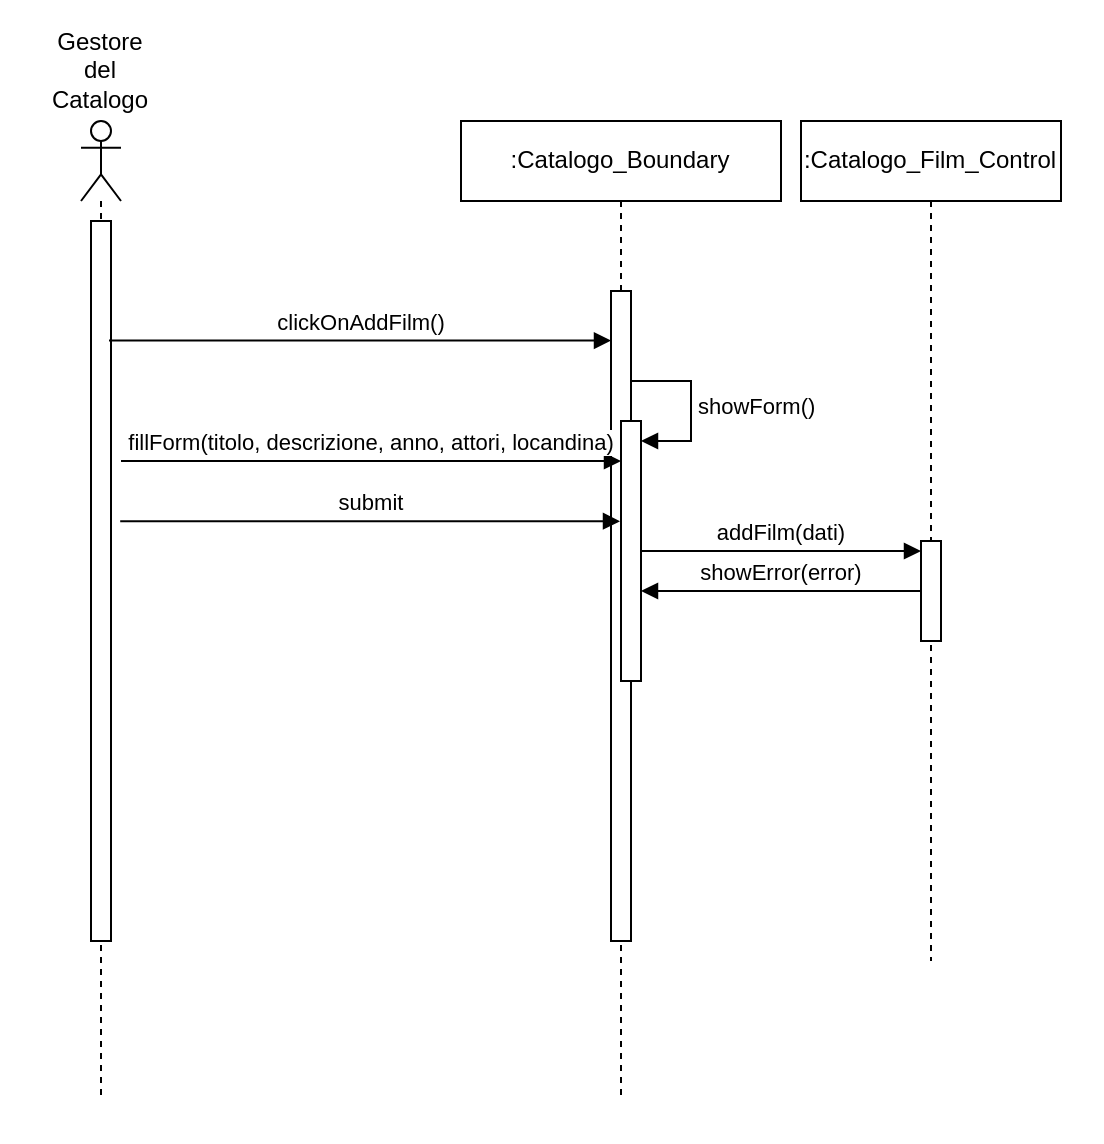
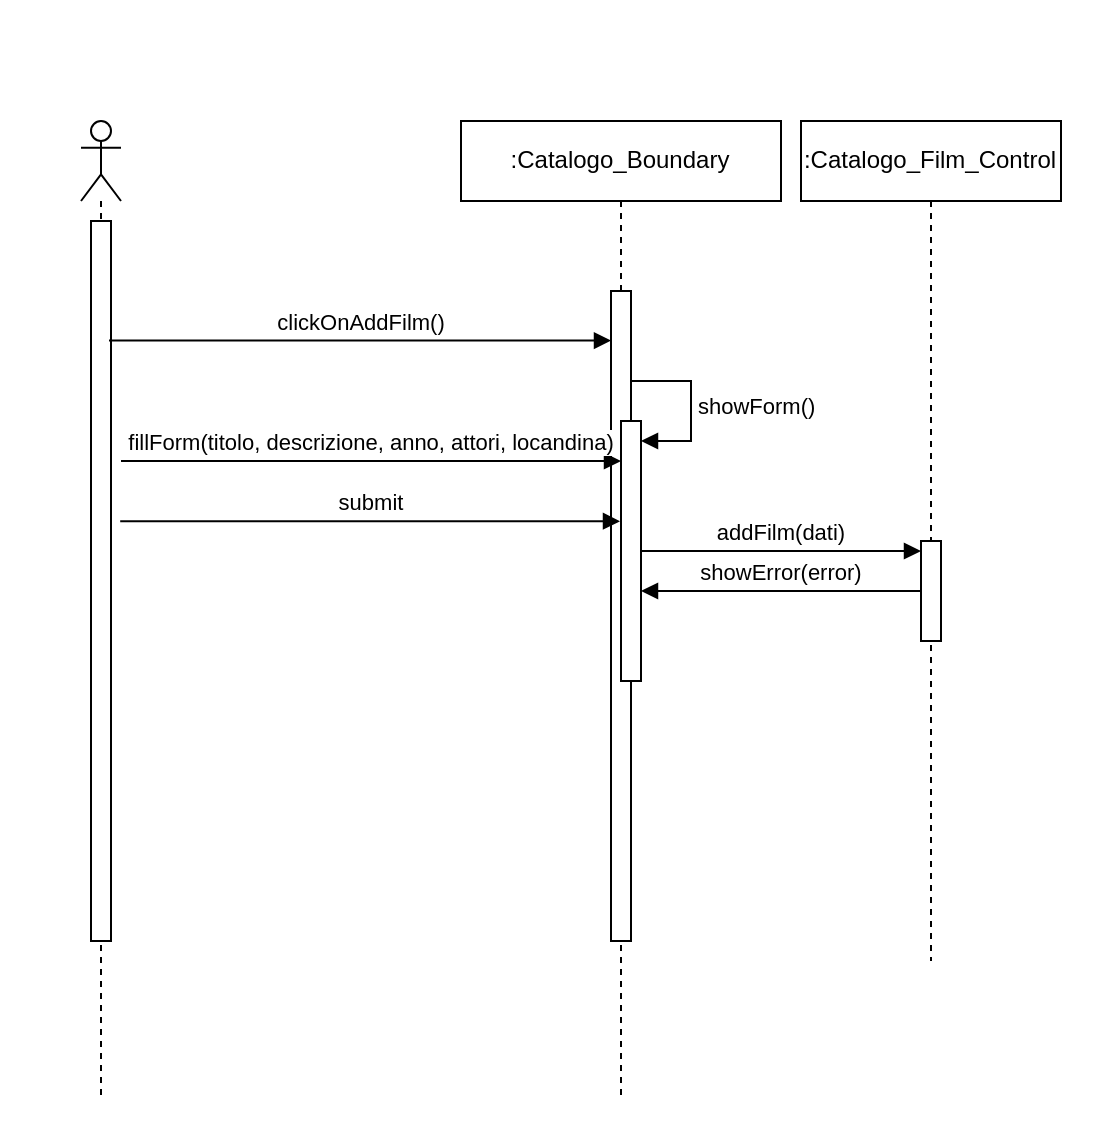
  <mxCell id="0" />
  <mxCell id="1" parent="0" />
  <mxCell id="2" value="" style="shape=umlLifeline;perimeter=lifelinePerimeter;whiteSpace=wrap;html=1;container=1;dropTarget=0;collapsible=0;recursiveResize=0;outlineConnect=0;portConstraint=eastwest;newEdgeStyle={&quot;curved&quot;:0,&quot;rounded&quot;:0};participant=umlActor;" parent="1" vertex="1"><mxGeometry x="40" y="60" width="20" height="490" as="geometry" /></mxCell>
  <mxCell id="3" value="" style="html=1;points=[[0,0,0,0,5],[0,1,0,0,-5],[1,0,0,0,5],[1,1,0,0,-5]];perimeter=orthogonalPerimeter;outlineConnect=0;targetShapes=umlLifeline;portConstraint=eastwest;newEdgeStyle={&quot;curved&quot;:0,&quot;rounded&quot;:0};" parent="2" vertex="1"><mxGeometry x="5" y="50" width="10" height="360" as="geometry" /></mxCell>
- <mxCell id="4" value="Gestore del Catalogo" style="text;html=1;align=center;verticalAlign=middle;whiteSpace=wrap;rounded=0;" parent="1" vertex="1"><mxGeometry x="20" y="20" width="60" height="30" as="geometry" /></mxCell>
  <mxCell id="5" value="clickOnAddFilm()" style="html=1;verticalAlign=bottom;endArrow=block;curved=0;rounded=0;exitX=0.8;exitY=0.166;exitDx=0;exitDy=0;exitPerimeter=0;" parent="1" target="7" edge="1"><mxGeometry width="80" relative="1" as="geometry"><mxPoint x="54" y="169.76" as="sourcePoint" /><mxPoint x="210" y="170" as="targetPoint" /></mxGeometry></mxCell>
  <mxCell id="6" value=":Catalogo_Boundary" style="shape=umlLifeline;perimeter=lifelinePerimeter;whiteSpace=wrap;html=1;container=1;dropTarget=0;collapsible=0;recursiveResize=0;outlineConnect=0;portConstraint=eastwest;newEdgeStyle={&quot;curved&quot;:0,&quot;rounded&quot;:0};" parent="1" vertex="1"><mxGeometry x="230" y="60" width="160" height="490" as="geometry" /></mxCell>
  <mxCell id="7" value="" style="html=1;points=[[0,0,0,0,5],[0,1,0,0,-5],[1,0,0,0,5],[1,1,0,0,-5]];perimeter=orthogonalPerimeter;outlineConnect=0;targetShapes=umlLifeline;portConstraint=eastwest;newEdgeStyle={&quot;curved&quot;:0,&quot;rounded&quot;:0};" parent="6" vertex="1"><mxGeometry x="75" y="85" width="10" height="325" as="geometry" /></mxCell>
  <mxCell id="8" value="" style="html=1;points=[[0,0,0,0,5],[0,1,0,0,-5],[1,0,0,0,5],[1,1,0,0,-5]];perimeter=orthogonalPerimeter;outlineConnect=0;targetShapes=umlLifeline;portConstraint=eastwest;newEdgeStyle={&quot;curved&quot;:0,&quot;rounded&quot;:0};" parent="6" vertex="1"><mxGeometry x="80" y="150" width="10" height="130" as="geometry" /></mxCell>
  <mxCell id="9" value="showForm()" style="html=1;align=left;spacingLeft=2;endArrow=block;rounded=0;edgeStyle=orthogonalEdgeStyle;curved=0;rounded=0;" parent="6" target="8" edge="1"><mxGeometry relative="1" as="geometry"><mxPoint x="85" y="130" as="sourcePoint" /><Array as="points"><mxPoint x="115" y="160" /></Array></mxGeometry></mxCell>
  <mxCell id="10" value=":Catalogo_Film_Control" style="shape=umlLifeline;perimeter=lifelinePerimeter;whiteSpace=wrap;html=1;container=1;dropTarget=0;collapsible=0;recursiveResize=0;outlineConnect=0;portConstraint=eastwest;newEdgeStyle={&quot;curved&quot;:0,&quot;rounded&quot;:0};" parent="1" vertex="1"><mxGeometry x="400" y="60" width="130" height="420" as="geometry" /></mxCell>
  <mxCell id="11" value="" style="html=1;points=[[0,0,0,0,5],[0,1,0,0,-5],[1,0,0,0,5],[1,1,0,0,-5]];perimeter=orthogonalPerimeter;outlineConnect=0;targetShapes=umlLifeline;portConstraint=eastwest;newEdgeStyle={&quot;curved&quot;:0,&quot;rounded&quot;:0};" parent="10" vertex="1"><mxGeometry x="60" y="210" width="10" height="50" as="geometry" /></mxCell>
  <mxCell id="12" value="fillForm(titolo, descrizione, anno, attori, locandina)" style="html=1;verticalAlign=bottom;endArrow=block;curved=0;rounded=0;" parent="1" target="8" edge="1"><mxGeometry width="80" relative="1" as="geometry"><mxPoint x="60" y="230" as="sourcePoint" /><mxPoint x="210" y="230" as="targetPoint" /></mxGeometry></mxCell>
  <mxCell id="13" value="submit" style="html=1;verticalAlign=bottom;endArrow=block;curved=0;rounded=0;exitX=1.46;exitY=0.417;exitDx=0;exitDy=0;exitPerimeter=0;" parent="1" source="3" target="6" edge="1"><mxGeometry width="80" relative="1" as="geometry"><mxPoint x="60" y="260" as="sourcePoint" /><mxPoint x="219.5" y="260" as="targetPoint" /></mxGeometry></mxCell>
  <mxCell id="14" value="addFilm(dati)" style="html=1;verticalAlign=bottom;endArrow=block;curved=0;rounded=0;" parent="1" source="8" target="11" edge="1"><mxGeometry width="80" relative="1" as="geometry"><mxPoint x="230" y="280" as="sourcePoint" /><mxPoint x="360" y="280" as="targetPoint" /></mxGeometry></mxCell>
  <mxCell id="15" value="showError(error)" style="html=1;verticalAlign=bottom;endArrow=block;curved=0;rounded=0;" edge="1" parent="1" source="11" target="8"><mxGeometry width="80" relative="1" as="geometry"><mxPoint x="350" y="310" as="sourcePoint" /><mxPoint x="430" y="310" as="targetPoint" /></mxGeometry></mxCell>
